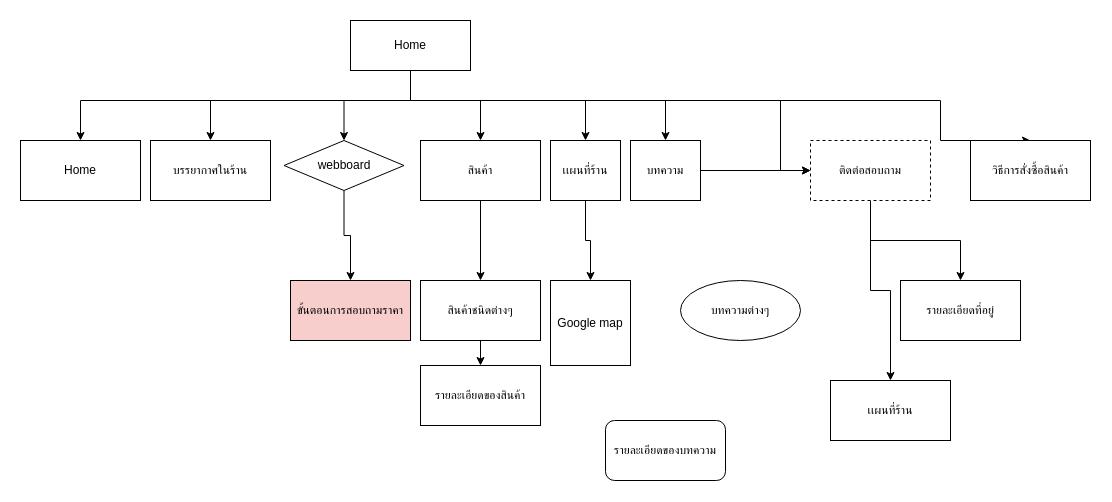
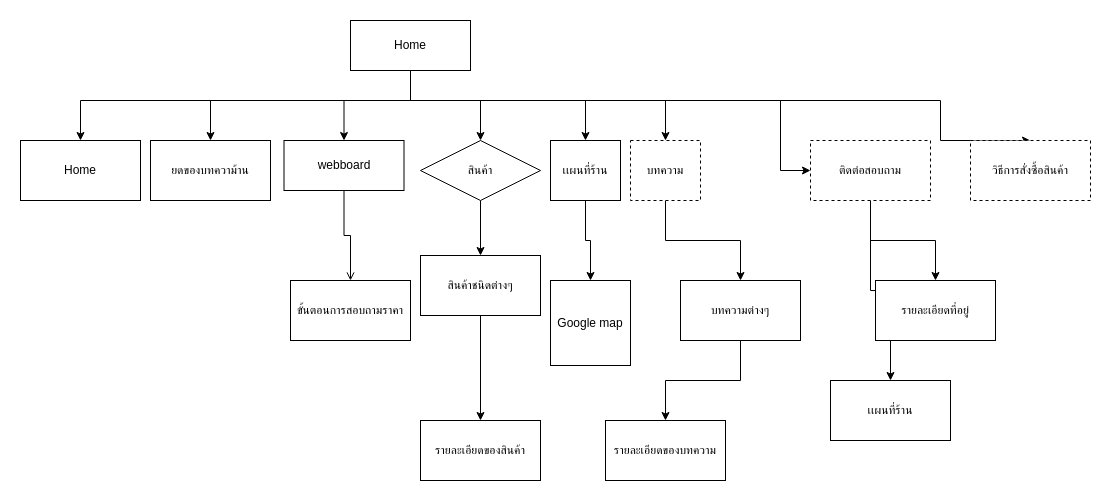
  <mxCell id="0" />
  <mxCell id="1" parent="0" />
  <mxCell id="2" style="edgeStyle=orthogonalEdgeStyle;rounded=0;orthogonalLoop=1;jettySize=auto;html=1;exitX=0.5;exitY=1;exitDx=0;exitDy=0;entryX=0.5;entryY=0;entryDx=0;entryDy=0;" edge="1" parent="1" source="10" target="11"><mxGeometry relative="1" as="geometry"><Array as="points"><mxPoint x="410" y="100" /><mxPoint x="80" y="100" /></Array></mxGeometry></mxCell>
  <mxCell id="3" style="edgeStyle=orthogonalEdgeStyle;rounded=0;orthogonalLoop=1;jettySize=auto;html=1;" edge="1" parent="1" source="10" target="12"><mxGeometry relative="1" as="geometry"><Array as="points"><mxPoint x="410" y="100" /><mxPoint x="210" y="100" /></Array></mxGeometry></mxCell>
  <mxCell id="4" style="edgeStyle=orthogonalEdgeStyle;rounded=0;orthogonalLoop=1;jettySize=auto;html=1;entryX=0.5;entryY=0;entryDx=0;entryDy=0;" edge="1" parent="1" source="10" target="14"><mxGeometry relative="1" as="geometry"><Array as="points"><mxPoint x="410" y="100" /><mxPoint x="344" y="100" /></Array></mxGeometry></mxCell>
  <mxCell id="5" style="edgeStyle=orthogonalEdgeStyle;rounded=0;orthogonalLoop=1;jettySize=auto;html=1;entryX=0.5;entryY=0;entryDx=0;entryDy=0;" edge="1" parent="1" source="10" target="18"><mxGeometry relative="1" as="geometry"><Array as="points"><mxPoint x="410" y="100" /><mxPoint x="480" y="100" /></Array></mxGeometry></mxCell>
  <mxCell id="6" style="edgeStyle=orthogonalEdgeStyle;rounded=0;orthogonalLoop=1;jettySize=auto;html=1;entryX=0.5;entryY=0;entryDx=0;entryDy=0;" edge="1" parent="1" source="10" target="23"><mxGeometry relative="1" as="geometry"><Array as="points"><mxPoint x="410" y="100" /><mxPoint x="585" y="100" /></Array></mxGeometry></mxCell>
  <mxCell id="7" style="edgeStyle=orthogonalEdgeStyle;rounded=0;orthogonalLoop=1;jettySize=auto;html=1;entryX=0.5;entryY=0;entryDx=0;entryDy=0;" edge="1" parent="1" source="10" target="16"><mxGeometry relative="1" as="geometry"><Array as="points"><mxPoint x="410" y="100" /><mxPoint x="665" y="100" /></Array></mxGeometry></mxCell>
  <mxCell id="8" style="edgeStyle=orthogonalEdgeStyle;rounded=0;orthogonalLoop=1;jettySize=auto;html=1;" edge="1" parent="1" source="10" target="21"><mxGeometry relative="1" as="geometry"><Array as="points"><mxPoint x="410" y="100" /><mxPoint x="780" y="100" /></Array></mxGeometry></mxCell>
  <mxCell id="9" style="edgeStyle=orthogonalEdgeStyle;rounded=0;orthogonalLoop=1;jettySize=auto;html=1;entryX=0.5;entryY=0;entryDx=0;entryDy=0;" edge="1" parent="1" source="10" target="25"><mxGeometry relative="1" as="geometry"><Array as="points"><mxPoint x="410" y="100" /><mxPoint x="940" y="100" /></Array></mxGeometry></mxCell>
  <mxCell id="10" value="Home" style="rounded=0;whiteSpace=wrap;html=1;" vertex="1" parent="1"><mxGeometry x="350" y="20" width="120" height="50" as="geometry" /></mxCell>
  <mxCell id="11" value="Home" style="rounded=0;whiteSpace=wrap;html=1;" vertex="1" parent="1"><mxGeometry x="20" y="140" width="120" height="60" as="geometry" /></mxCell>
- <mxCell id="12" value="บรรยากาศในร้าน" style="rounded=0;whiteSpace=wrap;html=1;" vertex="1" parent="1"><mxGeometry x="150" y="140" width="120" height="60" as="geometry" /></mxCell>
- <mxCell id="13" style="edgeStyle=orthogonalEdgeStyle;rounded=0;orthogonalLoop=1;jettySize=auto;html=1;" edge="1" parent="1" source="14" target="24"><mxGeometry relative="1" as="geometry" /></mxCell>
- <mxCell id="14" value="webboard" style="rhombus;whiteSpace=wrap;html=1;" vertex="1" parent="1"><mxGeometry x="283.5" y="140" width="120" height="50" as="geometry" /></mxCell>
- <mxCell id="15" value="" style="edgeStyle=orthogonalEdgeStyle;rounded=0;orthogonalLoop=1;jettySize=auto;html=1;" edge="1" parent="1" source="16" target="21"><mxGeometry relative="1" as="geometry" /></mxCell>
- <mxCell id="16" value="บทความ" style="rounded=0;whiteSpace=wrap;html=1;" vertex="1" parent="1"><mxGeometry x="630" y="140" width="70" height="60" as="geometry" /></mxCell>
+ <mxCell id="12" value="ยดของบทความ้าน" style="rounded=0;whiteSpace=wrap;html=1;" vertex="1" parent="1"><mxGeometry x="150" y="140" width="120" height="60" as="geometry" /></mxCell>
+ <mxCell id="13" style="edgeStyle=orthogonalEdgeStyle;rounded=0;orthogonalLoop=1;jettySize=auto;html=1;endArrow=open;" edge="1" parent="1" source="14" target="24"><mxGeometry relative="1" as="geometry" /></mxCell>
+ <mxCell id="14" value="webboard" style="rounded=0;whiteSpace=wrap;html=1;" vertex="1" parent="1"><mxGeometry x="283.5" y="140" width="120" height="50" as="geometry" /></mxCell>
+ <mxCell id="15" value="" style="edgeStyle=orthogonalEdgeStyle;rounded=0;orthogonalLoop=1;jettySize=auto;html=1;" edge="1" parent="1" source="16" target="30"><mxGeometry relative="1" as="geometry" /></mxCell>
+ <mxCell id="16" value="บทความ" style="rounded=0;whiteSpace=wrap;html=1;dashed=1;" vertex="1" parent="1"><mxGeometry x="630" y="140" width="70" height="60" as="geometry" /></mxCell>
  <mxCell id="17" value="" style="edgeStyle=orthogonalEdgeStyle;rounded=0;orthogonalLoop=1;jettySize=auto;html=1;" edge="1" parent="1" source="18" target="27"><mxGeometry relative="1" as="geometry" /></mxCell>
- <mxCell id="18" value="สินค้า" style="rounded=0;whiteSpace=wrap;html=1;" vertex="1" parent="1"><mxGeometry x="420" y="140" width="120" height="60" as="geometry" /></mxCell>
+ <mxCell id="18" value="สินค้า" style="rhombus;whiteSpace=wrap;html=1;" vertex="1" parent="1"><mxGeometry x="420" y="140" width="120" height="60" as="geometry" /></mxCell>
  <mxCell id="19" value="" style="edgeStyle=orthogonalEdgeStyle;rounded=0;orthogonalLoop=1;jettySize=auto;html=1;" edge="1" parent="1" source="21" target="33"><mxGeometry relative="1" as="geometry" /></mxCell>
  <mxCell id="20" style="edgeStyle=orthogonalEdgeStyle;rounded=0;orthogonalLoop=1;jettySize=auto;html=1;" edge="1" parent="1" source="21" target="34"><mxGeometry relative="1" as="geometry" /></mxCell>
  <mxCell id="21" value="ติดต่อสอบถาม" style="rounded=0;whiteSpace=wrap;html=1;dashed=1;" vertex="1" parent="1"><mxGeometry x="810" y="140" width="120" height="60" as="geometry" /></mxCell>
  <mxCell id="22" value="" style="edgeStyle=orthogonalEdgeStyle;rounded=0;orthogonalLoop=1;jettySize=auto;html=1;" edge="1" parent="1" source="23" target="32"><mxGeometry relative="1" as="geometry" /></mxCell>
  <mxCell id="23" value="เเผนที่ร้าน" style="rounded=0;whiteSpace=wrap;html=1;" vertex="1" parent="1"><mxGeometry x="550" y="140" width="70" height="60" as="geometry" /></mxCell>
- <mxCell id="24" value="ขั้นตอนการสอบถามราคา" style="rounded=0;whiteSpace=wrap;html=1;fillColor=#f8cecc;" vertex="1" parent="1"><mxGeometry x="290" y="280" width="120" height="60" as="geometry" /></mxCell>
- <mxCell id="25" value="วิธีการสั่งซื้อสินค้า" style="rounded=0;whiteSpace=wrap;html=1;" vertex="1" parent="1"><mxGeometry x="970" y="140" width="120" height="60" as="geometry" /></mxCell>
+ <mxCell id="24" value="ขั้นตอนการสอบถามราคา" style="rounded=0;whiteSpace=wrap;html=1;" vertex="1" parent="1"><mxGeometry x="290" y="280" width="120" height="60" as="geometry" /></mxCell>
+ <mxCell id="25" value="วิธีการสั่งซื้อสินค้า" style="rounded=0;whiteSpace=wrap;html=1;dashed=1;" vertex="1" parent="1"><mxGeometry x="970" y="140" width="120" height="60" as="geometry" /></mxCell>
  <mxCell id="26" value="" style="edgeStyle=orthogonalEdgeStyle;rounded=0;orthogonalLoop=1;jettySize=auto;html=1;" edge="1" parent="1" source="27" target="28"><mxGeometry relative="1" as="geometry" /></mxCell>
- <mxCell id="27" value="สินค้าชนิดต่างๆ" style="whiteSpace=wrap;html=1;rounded=0;" vertex="1" parent="1"><mxGeometry x="420" y="280" width="120" height="60" as="geometry" /></mxCell>
- <mxCell id="28" value="รายละเอียดของสินค้า" style="whiteSpace=wrap;html=1;rounded=0;" vertex="1" parent="1"><mxGeometry x="420" y="365" width="120" height="60" as="geometry" /></mxCell>
- <mxCell id="30" value="บทความต่างๆ" style="ellipse;whiteSpace=wrap;html=1;" vertex="1" parent="1"><mxGeometry x="680" y="280" width="120" height="60" as="geometry" /></mxCell>
- <mxCell id="31" value="รายละเอียดของบทความ" style="whiteSpace=wrap;html=1;rounded=1;" vertex="1" parent="1"><mxGeometry x="605" y="420" width="120" height="60" as="geometry" /></mxCell>
+ <mxCell id="27" value="สินค้าชนิดต่างๆ" style="whiteSpace=wrap;html=1;rounded=0;" vertex="1" parent="1"><mxGeometry x="420" y="255" width="120" height="60" as="geometry" /></mxCell>
+ <mxCell id="28" value="รายละเอียดของสินค้า" style="whiteSpace=wrap;html=1;rounded=0;" vertex="1" parent="1"><mxGeometry x="420" y="420" width="120" height="60" as="geometry" /></mxCell>
+ <mxCell id="29" value="" style="edgeStyle=orthogonalEdgeStyle;rounded=0;orthogonalLoop=1;jettySize=auto;html=1;" edge="1" parent="1" source="30" target="31"><mxGeometry relative="1" as="geometry" /></mxCell>
+ <mxCell id="30" value="บทความต่างๆ" style="whiteSpace=wrap;html=1;rounded=0;" vertex="1" parent="1"><mxGeometry x="680" y="280" width="120" height="60" as="geometry" /></mxCell>
+ <mxCell id="31" value="รายละเอียดของบทความ" style="whiteSpace=wrap;html=1;rounded=0;" vertex="1" parent="1"><mxGeometry x="605" y="420" width="120" height="60" as="geometry" /></mxCell>
  <mxCell id="32" value="Google map" style="whiteSpace=wrap;html=1;rounded=0;" vertex="1" parent="1"><mxGeometry x="550" y="280" width="80" height="85" as="geometry" /></mxCell>
- <mxCell id="33" value="รายละเอียดที่อยู่" style="whiteSpace=wrap;html=1;rounded=0;" vertex="1" parent="1"><mxGeometry x="900" y="280" width="120" height="60" as="geometry" /></mxCell>
+ <mxCell id="33" value="รายละเอียดที่อยู่" style="whiteSpace=wrap;html=1;rounded=0;" vertex="1" parent="1"><mxGeometry x="875" y="280" width="120" height="60" as="geometry" /></mxCell>
  <mxCell id="34" value="เเผนที่ร้าน" style="rounded=0;whiteSpace=wrap;html=1;" vertex="1" parent="1"><mxGeometry x="830" y="380" width="120" height="60" as="geometry" /></mxCell>
